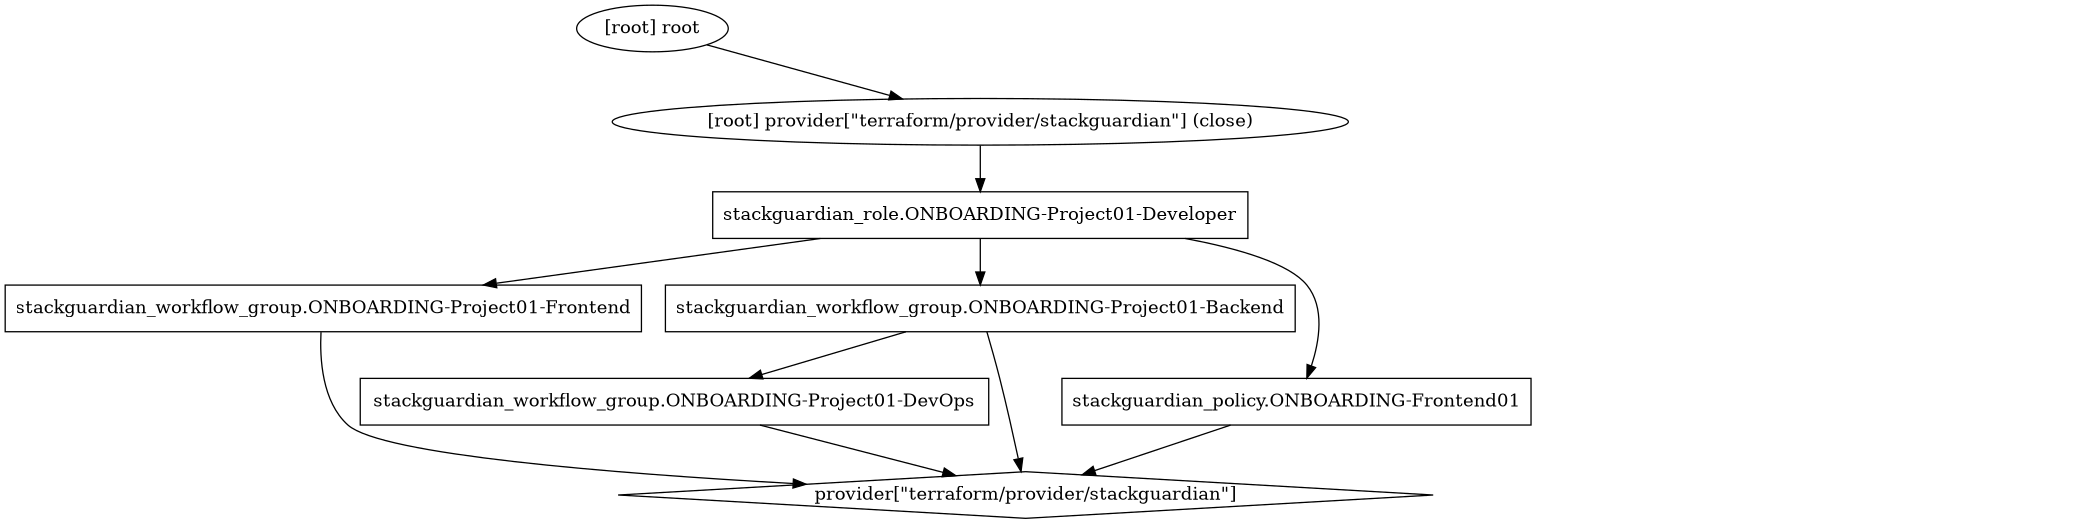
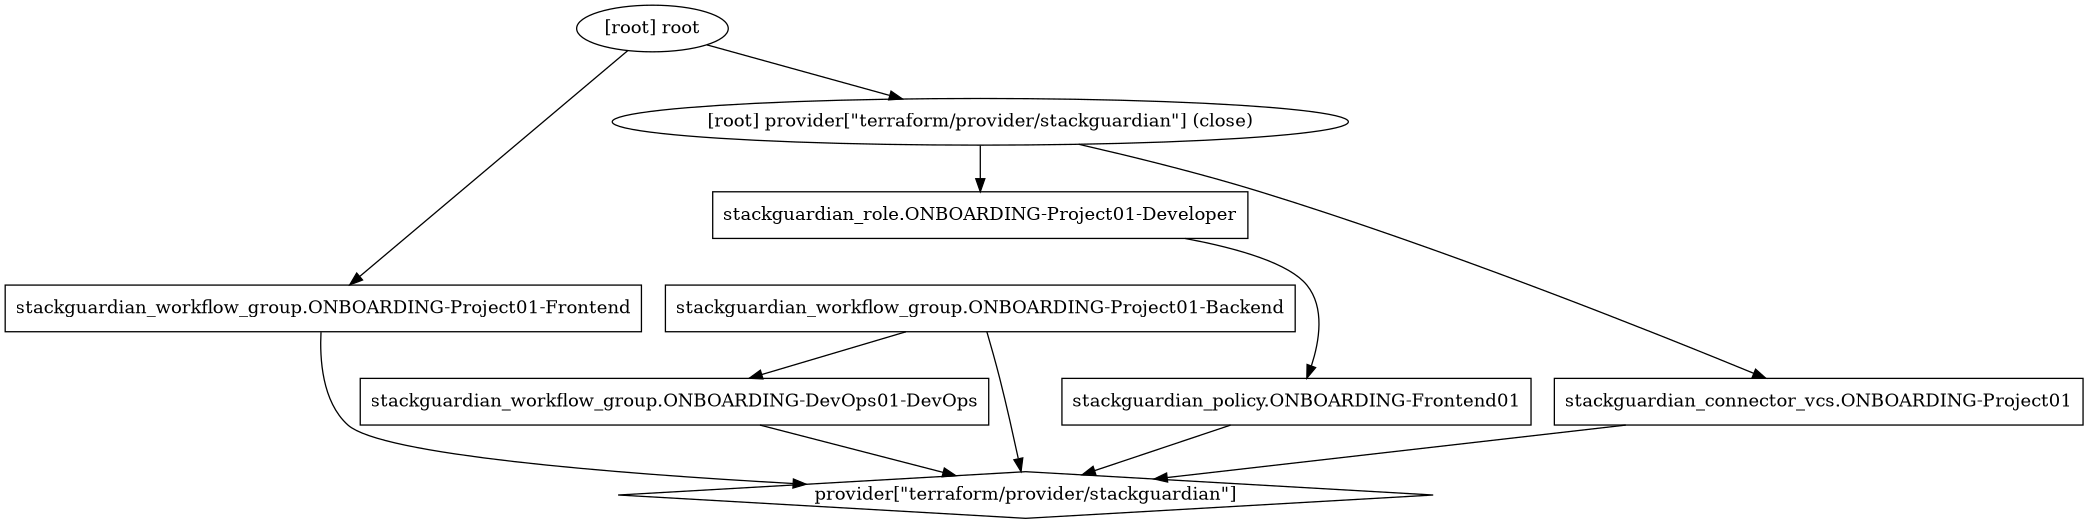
  digraph {
    compound=true
    fontname="DejaVu Serif"
    newrank=true
    node [fontname="DejaVu Serif" shape=box]
    edge [fontname="DejaVu Serif"]
    n1 [label="provider[\"terraform/provider/stackguardian\"]" shape=diamond]
+   n2 [label="stackguardian_connector_vcs.ONBOARDING-Project01"]
    n3 [label="stackguardian_policy.ONBOARDING-Frontend01"]
    n4 [label="stackguardian_role.ONBOARDING-Project01-Developer"]
    n5 [label="stackguardian_workflow_group.ONBOARDING-Project01-Backend"]
-   n6 [label="stackguardian_workflow_group.ONBOARDING-Project01-DevOps"]
+   n6 [label="stackguardian_workflow_group.ONBOARDING-DevOps01-DevOps"]
    n7 [label="stackguardian_workflow_group.ONBOARDING-Project01-Frontend"]
    "[root] provider[\"terraform/provider/stackguardian\"] (close)" [shape=""]
    "[root] root" [shape=""]
    subgraph sub_1 {
      n1
+     n2
      n3
      n4
      n5
      n6
      n7
      "[root] provider[\"terraform/provider/stackguardian\"] (close)"
      "[root] root"
    }
+   n2 -> n1
    n3 -> n1
    n4 -> n3
-   n4 -> n5
-   n4 -> n7
+   "[root] root" -> n7
    n5 -> n1
    n5 -> n6
    n6 -> n1
    n7 -> n1
+   "[root] provider[\"terraform/provider/stackguardian\"] (close)" -> n2
    "[root] provider[\"terraform/provider/stackguardian\"] (close)" -> n4
    "[root] root" -> "[root] provider[\"terraform/provider/stackguardian\"] (close)"
  }
